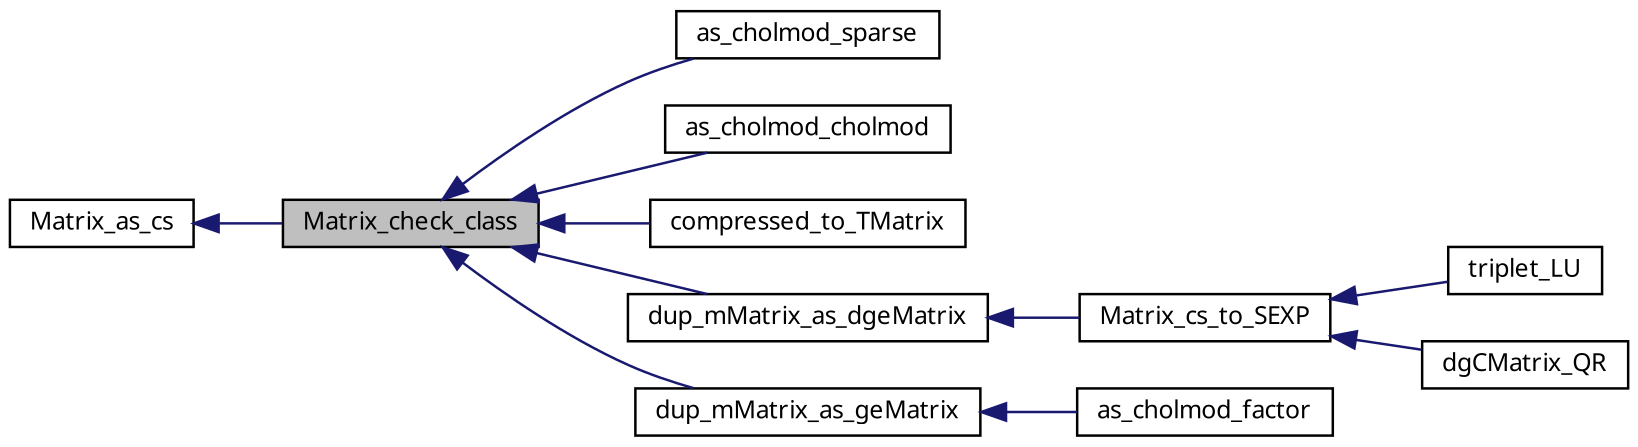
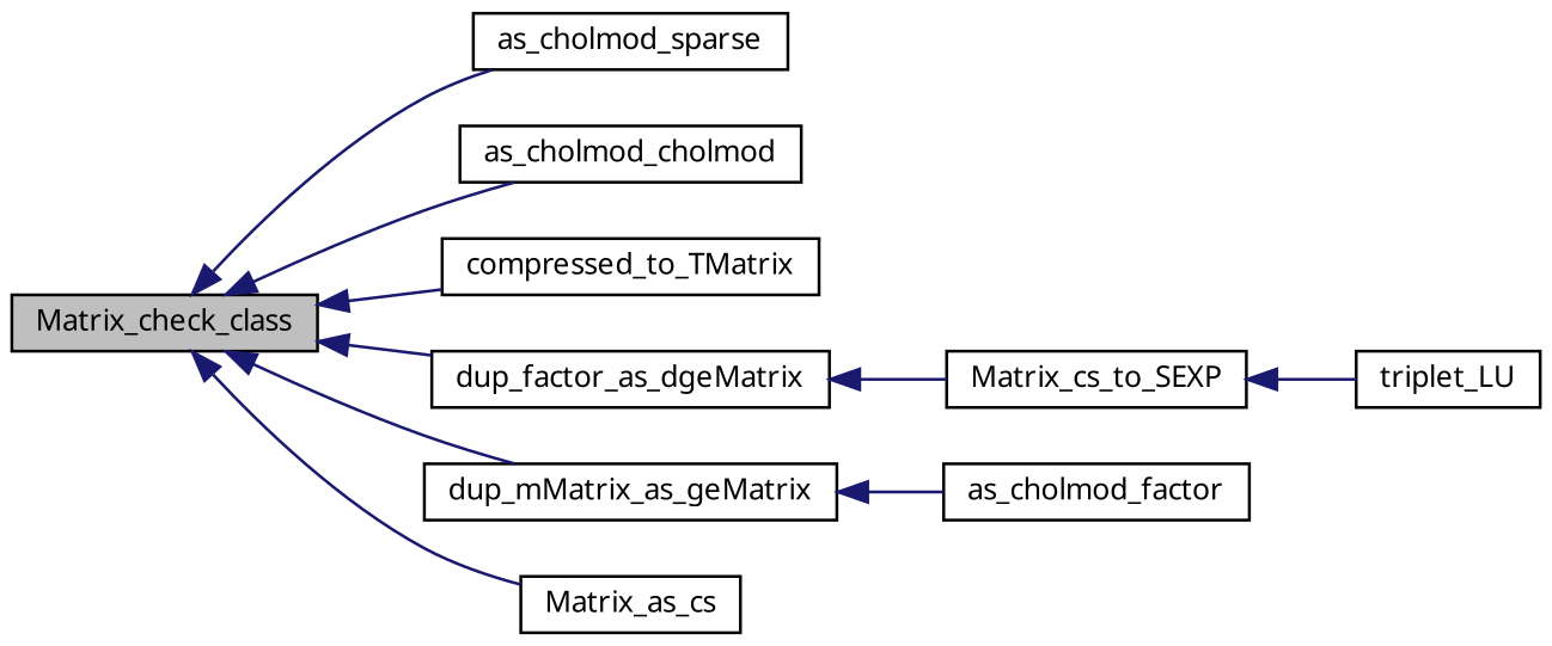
  digraph {
    rankdir=LR
    node [color=black fillcolor=white fontname="FreeSans.ttf" fontsize=10 shape=record style=filled]
    edge [color=midnightblue dir=back fontname="FreeSans.ttf" fontsize=10 labelfontname="FreeSans.ttf" labelfontsize=10 style=solid]
    n1 [fillcolor=grey75 fontcolor=black height=0.2 label=Matrix_check_class width=0.4]
    n2 [height=0.2 label=as_cholmod_sparse width=0.4]
    n3 [height=0.2 label=as_cholmod_cholmod width=0.4]
    n4 [height=0.2 label=compressed_to_TMatrix width=0.4]
-   n5 [height=0.2 label=dup_mMatrix_as_dgeMatrix width=0.4]
+   n5 [height=0.2 label=dup_factor_as_dgeMatrix width=0.4]
    n6 [height=0.2 label=dup_mMatrix_as_geMatrix width=0.4]
    n7 [height=0.2 label=Matrix_as_cs width=0.4]
    n8 [height=0.2 label=as_cholmod_factor width=0.4]
    n9 [height=0.2 label=Matrix_cs_to_SEXP width=0.4]
    n10 [height=0.2 label=triplet_LU width=0.4]
-   n11 [height=0.2 label=dgCMatrix_QR width=0.4]
    n1 -> n2
    n1 -> n3
    n1 -> n4
    n1 -> n5
    n1 -> n6
-   n7 -> n1
+   n1 -> n7
    n5 -> n9
    n6 -> n8
    n9 -> n10
-   n9 -> n11
  }
